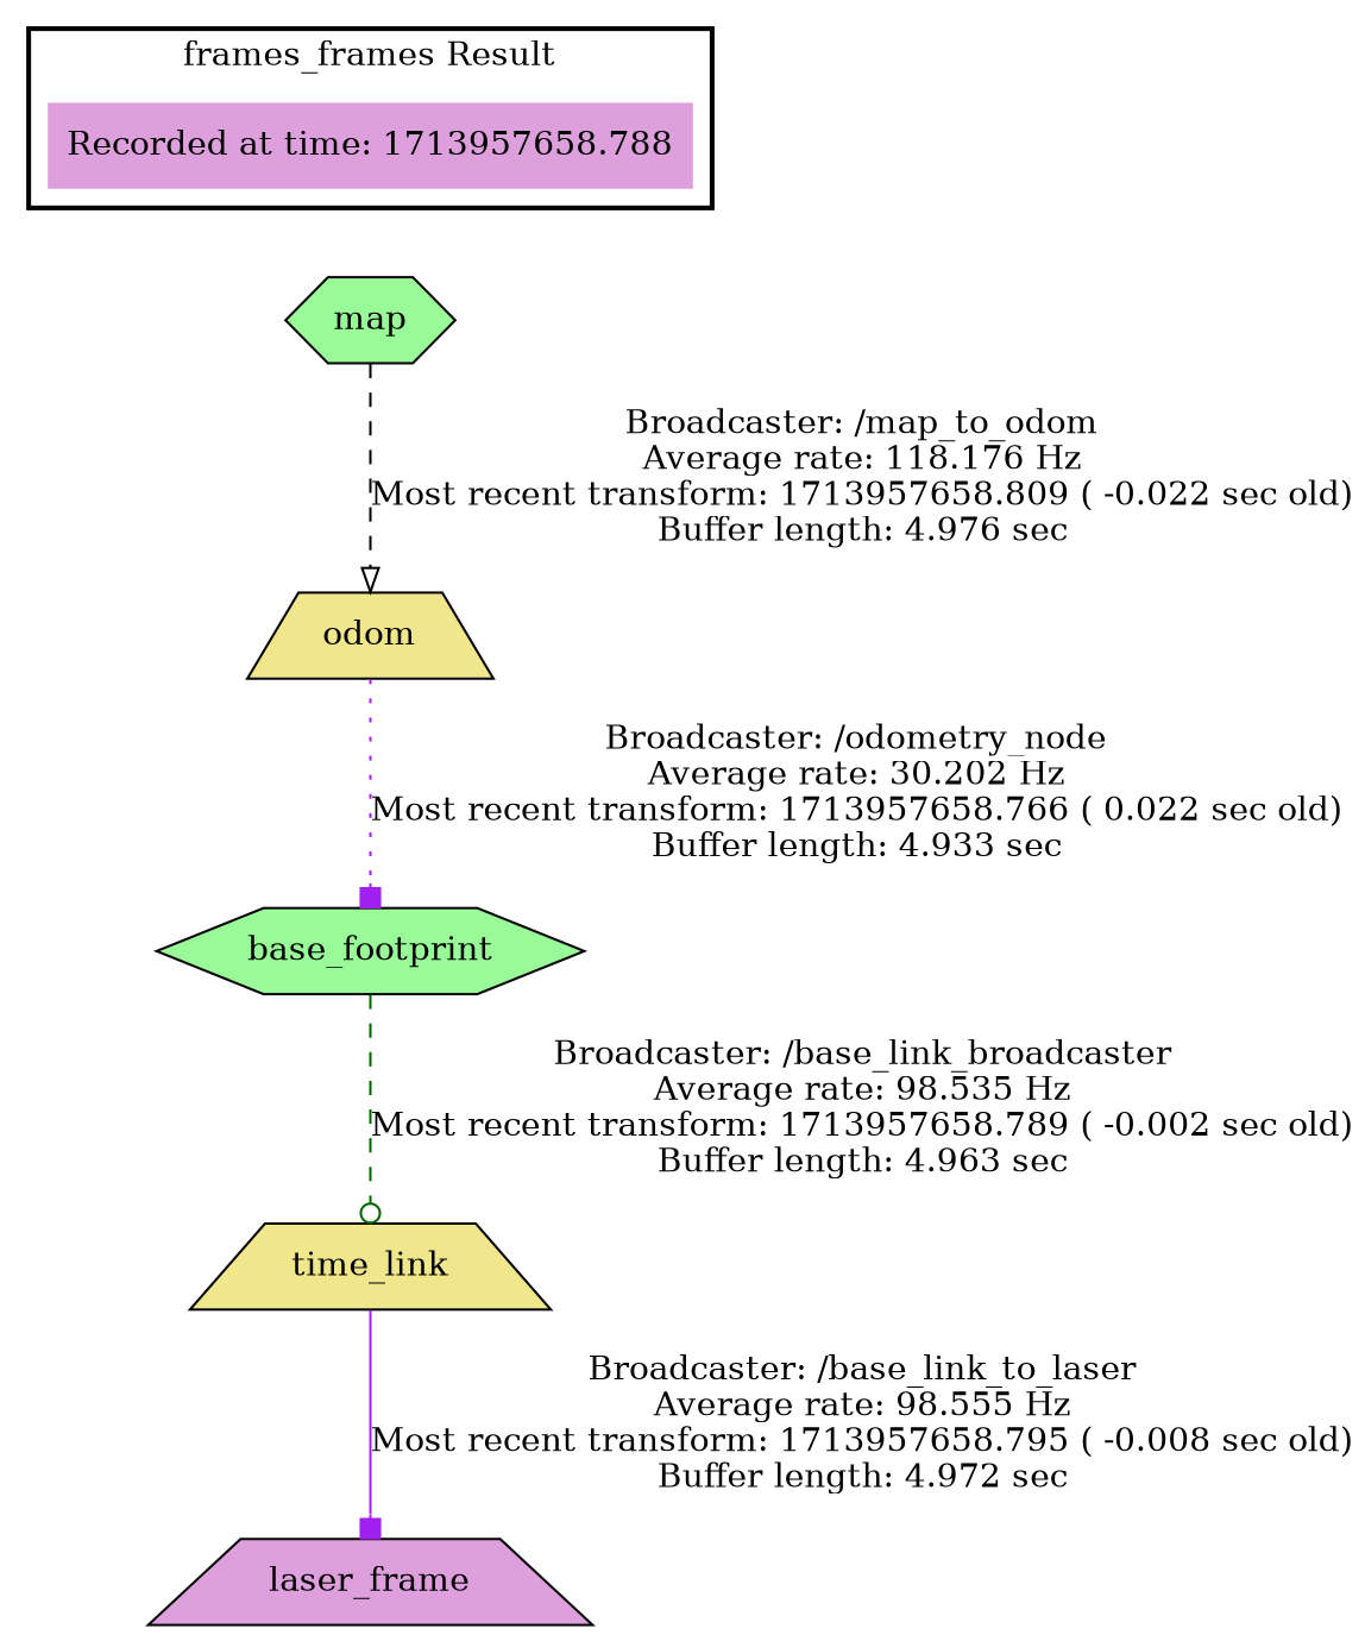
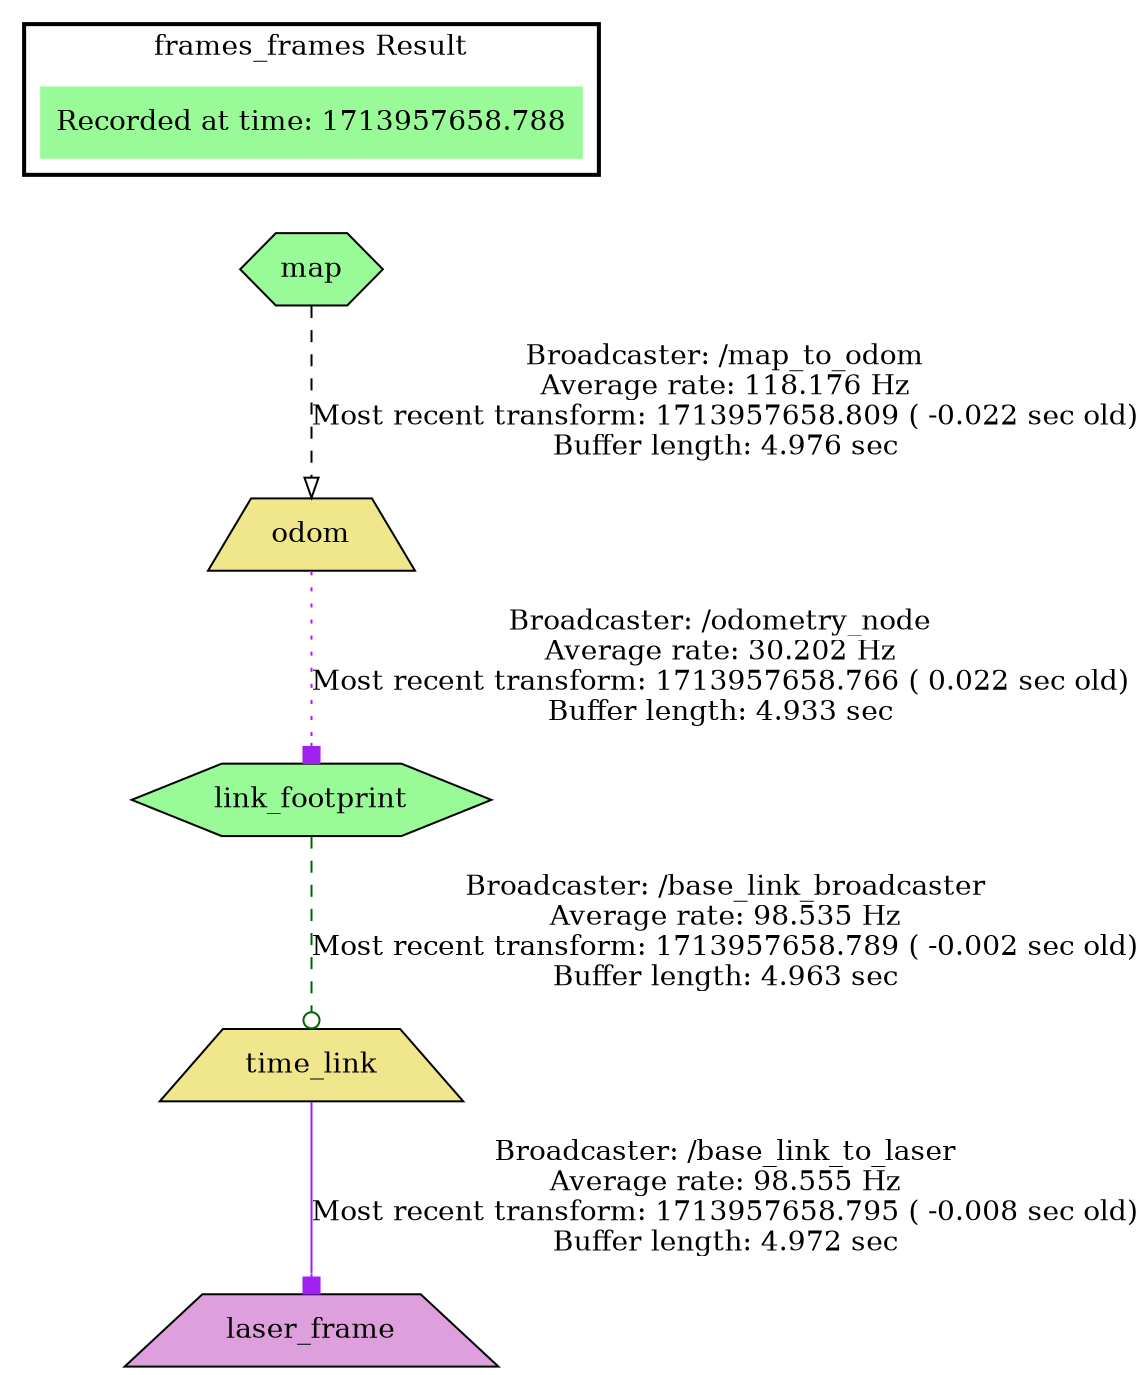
  digraph {
    fontname="DejaVu Serif"
    node [fillcolor=plum fontname="DejaVu Serif" shape=trapezium style=filled]
    edge [fontname="DejaVu Serif" style=dashed arrowhead=box color=purple]
-   "Recorded at time: 1713957658.788" [shape=plaintext]
+   "Recorded at time: 1713957658.788" [fillcolor=palegreen shape=plaintext]
    map [fillcolor=palegreen shape=hexagon]
    odom [fillcolor=khaki]
-   base_footprint [fillcolor=palegreen shape=hexagon]
+   base_footprint [fillcolor=palegreen shape=hexagon label=link_footprint]
    n5 [fillcolor=khaki label=time_link]
    laser_frame
    subgraph cluster_1 {
      color=black
      label="frames_frames Result"
      style=bold
      "Recorded at time: 1713957658.788"
    }
    "Recorded at time: 1713957658.788" -> map [style=invis arrowhead="" color=""]
    map -> odom [arrowhead=onormal color=black label="Broadcaster: /map_to_odom\nAverage rate: 118.176 Hz\nMost recent transform: 1713957658.809 ( -0.022 sec old)\nBuffer length: 4.976 sec\n"]
    odom -> base_footprint [label="Broadcaster: /odometry_node\nAverage rate: 30.202 Hz\nMost recent transform: 1713957658.766 ( 0.022 sec old)\nBuffer length: 4.933 sec\n" style=dotted]
    base_footprint -> n5 [arrowhead=odot color=darkgreen label="Broadcaster: /base_link_broadcaster\nAverage rate: 98.535 Hz\nMost recent transform: 1713957658.789 ( -0.002 sec old)\nBuffer length: 4.963 sec\n"]
    n5 -> laser_frame [label="Broadcaster: /base_link_to_laser\nAverage rate: 98.555 Hz\nMost recent transform: 1713957658.795 ( -0.008 sec old)\nBuffer length: 4.972 sec\n" style=solid]
  }
